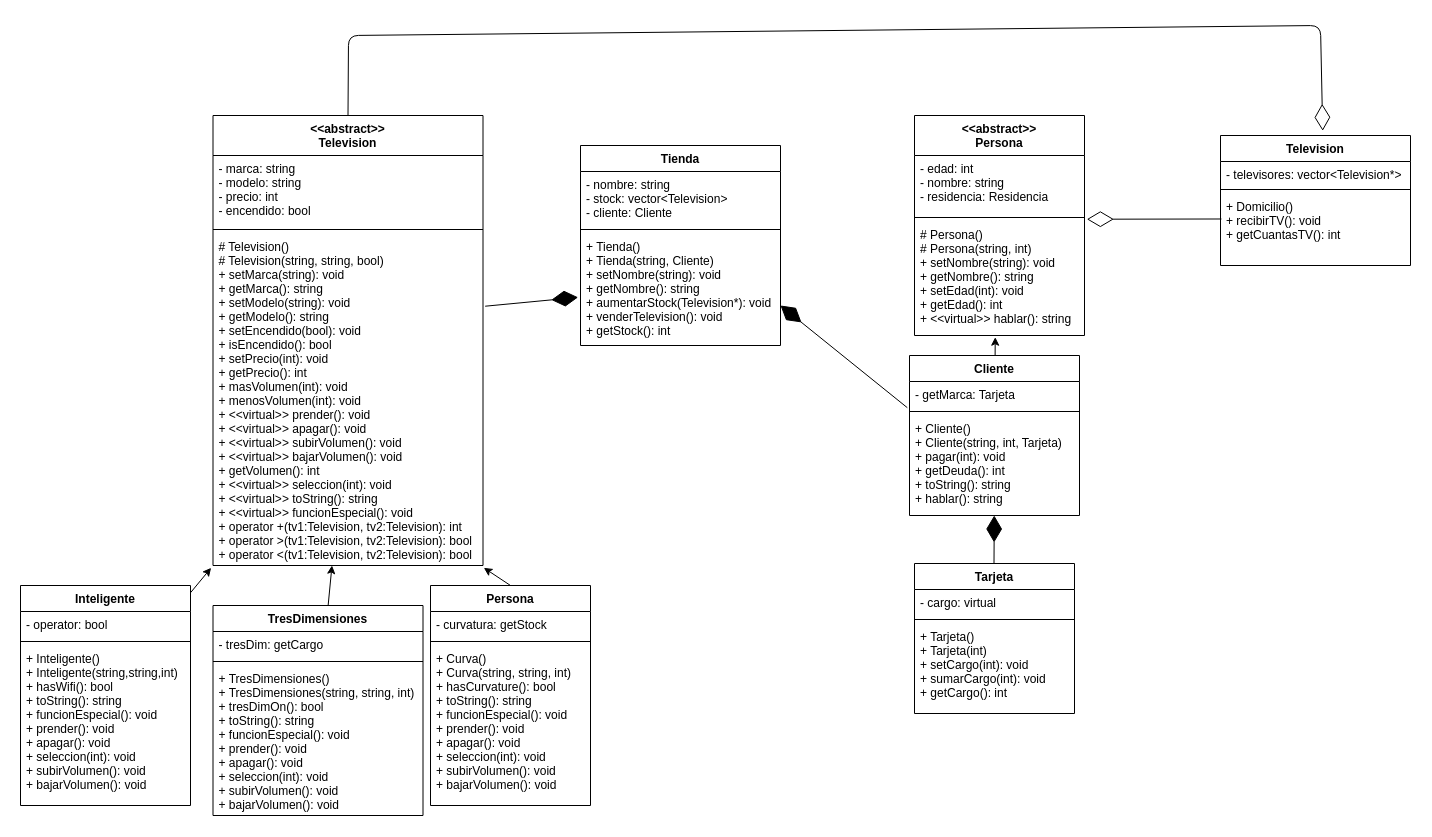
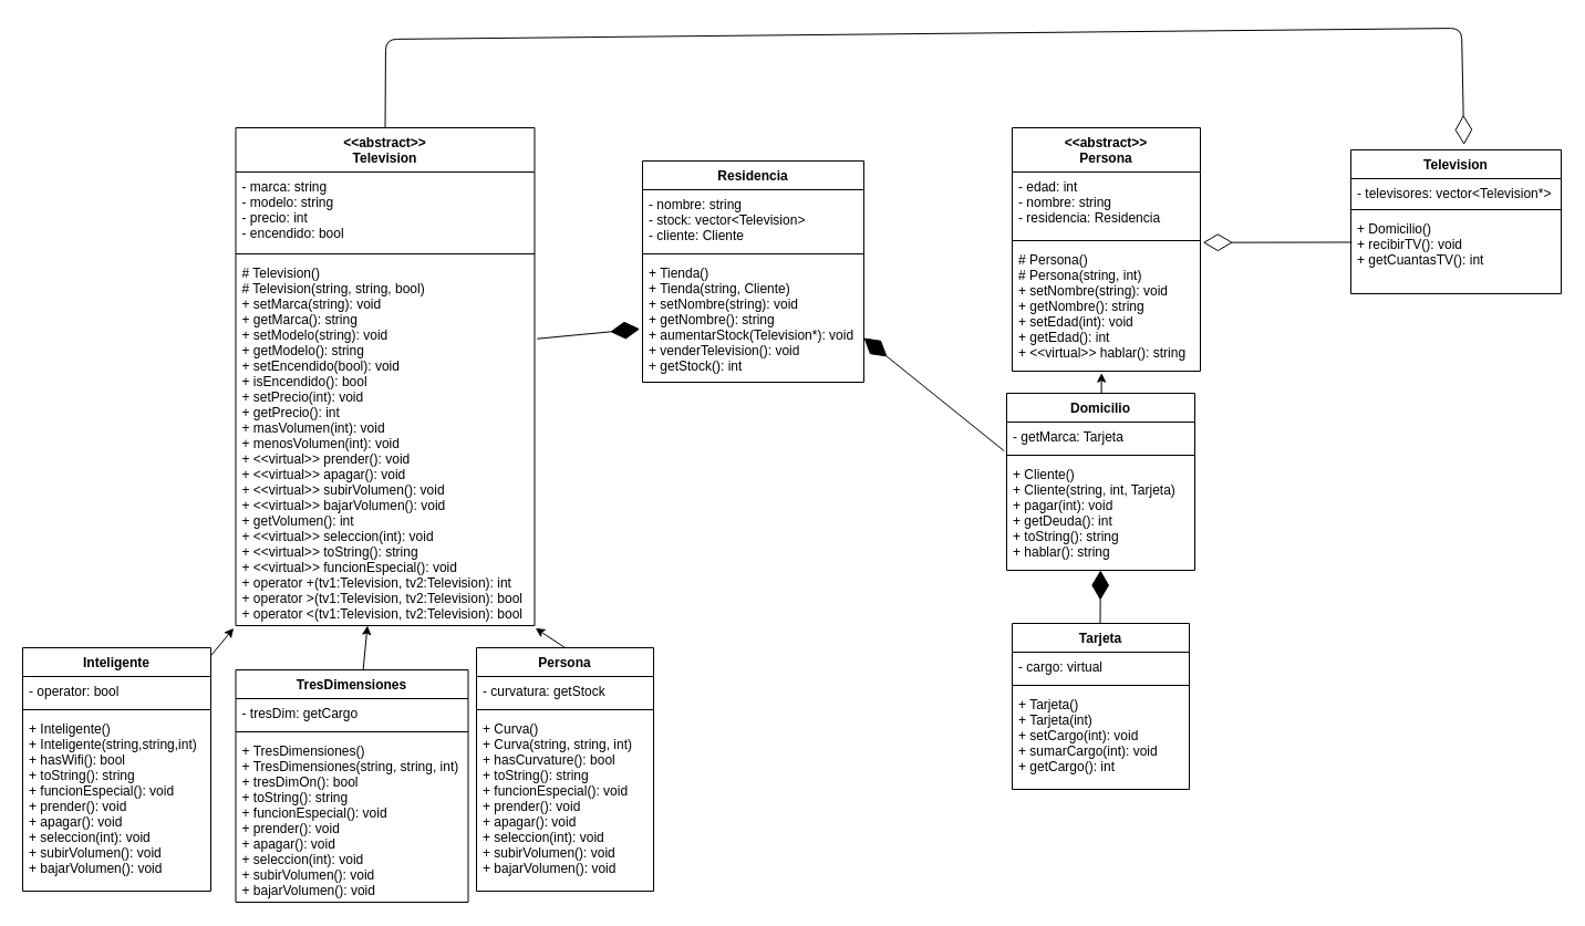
  <mxCell id="0" />
  <mxCell id="1" parent="0" />
- <mxCell id="2" value="Tienda" style="swimlane;fontStyle=1;align=center;verticalAlign=top;childLayout=stackLayout;horizontal=1;startSize=26;horizontalStack=0;resizeParent=1;resizeParentMax=0;resizeLast=0;collapsible=1;marginBottom=0;" parent="1" vertex="1"><mxGeometry x="580" y="140" width="200" height="200" as="geometry" /></mxCell>
+ <mxCell id="2" value="Residencia" style="swimlane;fontStyle=1;align=center;verticalAlign=top;childLayout=stackLayout;horizontal=1;startSize=26;horizontalStack=0;resizeParent=1;resizeParentMax=0;resizeLast=0;collapsible=1;marginBottom=0;" parent="1" vertex="1"><mxGeometry x="580" y="140" width="200" height="200" as="geometry" /></mxCell>
  <mxCell id="3" value="- nombre: string&#10;- stock: vector&lt;Television&gt;&#10;- cliente: Cliente" style="text;strokeColor=none;fillColor=none;align=left;verticalAlign=top;spacingLeft=4;spacingRight=4;overflow=hidden;rotatable=0;points=[[0,0.5],[1,0.5]];portConstraint=eastwest;" parent="2" vertex="1"><mxGeometry y="26" width="200" height="54" as="geometry" /></mxCell>
  <mxCell id="4" value="" style="line;strokeWidth=1;fillColor=none;align=left;verticalAlign=middle;spacingTop=-1;spacingLeft=3;spacingRight=3;rotatable=0;labelPosition=right;points=[];portConstraint=eastwest;strokeColor=inherit;" parent="2" vertex="1"><mxGeometry y="80" width="200" height="8" as="geometry" /></mxCell>
  <mxCell id="5" value="+ Tienda()&#10;+ Tienda(string, Cliente)&#10;+ setNombre(string): void&#10;+ getNombre(): string&#10;+ aumentarStock(Television*): void&#10;+ venderTelevision(): void&#10;+ getStock(): int" style="text;strokeColor=none;fillColor=none;align=left;verticalAlign=top;spacingLeft=4;spacingRight=4;overflow=hidden;rotatable=0;points=[[0,0.5],[1,0.5]];portConstraint=eastwest;" parent="2" vertex="1"><mxGeometry y="88" width="200" height="112" as="geometry" /></mxCell>
  <mxCell id="6" value="&lt;&lt;abstract&gt;&gt;&#10;Television" style="swimlane;fontStyle=1;align=center;verticalAlign=top;childLayout=stackLayout;horizontal=1;startSize=40;horizontalStack=0;resizeParent=1;resizeParentMax=0;resizeLast=0;collapsible=1;marginBottom=0;" parent="1" vertex="1"><mxGeometry x="212.5" y="110" width="270" height="450" as="geometry" /></mxCell>
  <mxCell id="7" value="- marca: string&#10;- modelo: string&#10;- precio: int&#10;- encendido: bool" style="text;strokeColor=none;fillColor=none;align=left;verticalAlign=top;spacingLeft=4;spacingRight=4;overflow=hidden;rotatable=0;points=[[0,0.5],[1,0.5]];portConstraint=eastwest;" parent="6" vertex="1"><mxGeometry y="40" width="270" height="70" as="geometry" /></mxCell>
  <mxCell id="8" value="" style="line;strokeWidth=1;fillColor=none;align=left;verticalAlign=middle;spacingTop=-1;spacingLeft=3;spacingRight=3;rotatable=0;labelPosition=right;points=[];portConstraint=eastwest;strokeColor=inherit;" parent="6" vertex="1"><mxGeometry y="110" width="270" height="8" as="geometry" /></mxCell>
  <mxCell id="9" value="# Television()&#10;# Television(string, string, bool)&#10;+ setMarca(string): void&#10;+ getMarca(): string&#10;+ setModelo(string): void&#10;+ getModelo(): string&#10;+ setEncendido(bool): void&#10;+ isEncendido(): bool&#10;+ setPrecio(int): void&#10;+ getPrecio(): int&#10;+ masVolumen(int): void&#10;+ menosVolumen(int): void&#10;+ &lt;&lt;virtual&gt;&gt; prender(): void&#10;+ &lt;&lt;virtual&gt;&gt; apagar(): void&#10;+ &lt;&lt;virtual&gt;&gt; subirVolumen(): void&#10;+ &lt;&lt;virtual&gt;&gt; bajarVolumen(): void&#10;+ getVolumen(): int&#10;+ &lt;&lt;virtual&gt;&gt; seleccion(int): void&#10;+ &lt;&lt;virtual&gt;&gt; toString(): string&#10;+ &lt;&lt;virtual&gt;&gt; funcionEspecial(): void&#10;+ operator +(tv1:Television, tv2:Television): int&#10;+ operator &gt;(tv1:Television, tv2:Television): bool&#10;+ operator &lt;(tv1:Television, tv2:Television): bool" style="text;strokeColor=none;fillColor=none;align=left;verticalAlign=top;spacingLeft=4;spacingRight=4;overflow=hidden;rotatable=0;points=[[0,0.5],[1,0.5]];portConstraint=eastwest;" parent="6" vertex="1"><mxGeometry y="118" width="270" height="332" as="geometry" /></mxCell>
  <mxCell id="10" value="" style="edgeStyle=none;html=1;entryX=-0.007;entryY=1.007;entryDx=0;entryDy=0;entryPerimeter=0;" parent="1" source="11" target="9" edge="1"><mxGeometry relative="1" as="geometry" /></mxCell>
  <mxCell id="11" value="Inteligente" style="swimlane;fontStyle=1;align=center;verticalAlign=top;childLayout=stackLayout;horizontal=1;startSize=26;horizontalStack=0;resizeParent=1;resizeParentMax=0;resizeLast=0;collapsible=1;marginBottom=0;" parent="1" vertex="1"><mxGeometry x="20" y="580" width="170" height="220" as="geometry" /></mxCell>
  <mxCell id="12" value="- operator: bool" style="text;strokeColor=none;fillColor=none;align=left;verticalAlign=top;spacingLeft=4;spacingRight=4;overflow=hidden;rotatable=0;points=[[0,0.5],[1,0.5]];portConstraint=eastwest;" parent="11" vertex="1"><mxGeometry y="26" width="170" height="26" as="geometry" /></mxCell>
  <mxCell id="13" value="" style="line;strokeWidth=1;fillColor=none;align=left;verticalAlign=middle;spacingTop=-1;spacingLeft=3;spacingRight=3;rotatable=0;labelPosition=right;points=[];portConstraint=eastwest;strokeColor=inherit;" parent="11" vertex="1"><mxGeometry y="52" width="170" height="8" as="geometry" /></mxCell>
  <mxCell id="14" value="+ Inteligente()&#10;+ Inteligente(string,string,int)&#10;+ hasWifi(): bool&#10;+ toString(): string&#10;+ funcionEspecial(): void&#10;+ prender(): void&#10;+ apagar(): void&#10;+ seleccion(int): void&#10;+ subirVolumen(): void&#10;+ bajarVolumen(): void&#10;&#10;" style="text;strokeColor=none;fillColor=none;align=left;verticalAlign=top;spacingLeft=4;spacingRight=4;overflow=hidden;rotatable=0;points=[[0,0.5],[1,0.5]];portConstraint=eastwest;" parent="11" vertex="1"><mxGeometry y="60" width="170" height="160" as="geometry" /></mxCell>
  <mxCell id="15" value="" style="edgeStyle=none;html=1;" parent="1" source="16" target="9" edge="1"><mxGeometry relative="1" as="geometry" /></mxCell>
  <mxCell id="16" value="TresDimensiones" style="swimlane;fontStyle=1;align=center;verticalAlign=top;childLayout=stackLayout;horizontal=1;startSize=26;horizontalStack=0;resizeParent=1;resizeParentMax=0;resizeLast=0;collapsible=1;marginBottom=0;" parent="1" vertex="1"><mxGeometry x="212.5" y="600" width="210" height="210" as="geometry" /></mxCell>
  <mxCell id="17" value="- tresDim: getCargo" style="text;strokeColor=none;fillColor=none;align=left;verticalAlign=top;spacingLeft=4;spacingRight=4;overflow=hidden;rotatable=0;points=[[0,0.5],[1,0.5]];portConstraint=eastwest;" parent="16" vertex="1"><mxGeometry y="26" width="210" height="26" as="geometry" /></mxCell>
  <mxCell id="18" value="" style="line;strokeWidth=1;fillColor=none;align=left;verticalAlign=middle;spacingTop=-1;spacingLeft=3;spacingRight=3;rotatable=0;labelPosition=right;points=[];portConstraint=eastwest;strokeColor=inherit;" parent="16" vertex="1"><mxGeometry y="52" width="210" height="8" as="geometry" /></mxCell>
  <mxCell id="19" value="+ TresDimensiones()&#10;+ TresDimensiones(string, string, int)&#10;+ tresDimOn(): bool&#10;+ toString(): string&#10;+ funcionEspecial(): void&#10;+ prender(): void&#10;+ apagar(): void&#10;+ seleccion(int): void&#10;+ subirVolumen(): void&#10;+ bajarVolumen(): void&#10;" style="text;strokeColor=none;fillColor=none;align=left;verticalAlign=top;spacingLeft=4;spacingRight=4;overflow=hidden;rotatable=0;points=[[0,0.5],[1,0.5]];portConstraint=eastwest;" parent="16" vertex="1"><mxGeometry y="60" width="210" height="150" as="geometry" /></mxCell>
  <mxCell id="20" value="&lt;&lt;abstract&gt;&gt;&#10;Persona" style="swimlane;fontStyle=1;align=center;verticalAlign=top;childLayout=stackLayout;horizontal=1;startSize=40;horizontalStack=0;resizeParent=1;resizeParentMax=0;resizeLast=0;collapsible=1;marginBottom=0;" parent="1" vertex="1"><mxGeometry x="914" y="110" width="170" height="220" as="geometry" /></mxCell>
  <mxCell id="21" value="- edad: int&#10;- nombre: string&#10;- residencia: Residencia" style="text;strokeColor=none;fillColor=none;align=left;verticalAlign=top;spacingLeft=4;spacingRight=4;overflow=hidden;rotatable=0;points=[[0,0.5],[1,0.5]];portConstraint=eastwest;" parent="20" vertex="1"><mxGeometry y="40" width="170" height="58" as="geometry" /></mxCell>
  <mxCell id="22" value="" style="line;strokeWidth=1;fillColor=none;align=left;verticalAlign=middle;spacingTop=-1;spacingLeft=3;spacingRight=3;rotatable=0;labelPosition=right;points=[];portConstraint=eastwest;strokeColor=inherit;" parent="20" vertex="1"><mxGeometry y="98" width="170" height="8" as="geometry" /></mxCell>
  <mxCell id="23" value="# Persona()&#10;# Persona(string, int)&#10;+ setNombre(string): void&#10;+ getNombre(): string&#10;+ setEdad(int): void&#10;+ getEdad(): int&#10;+ &lt;&lt;virtual&gt;&gt; hablar(): string" style="text;strokeColor=none;fillColor=none;align=left;verticalAlign=top;spacingLeft=4;spacingRight=4;overflow=hidden;rotatable=0;points=[[0,0.5],[1,0.5]];portConstraint=eastwest;" parent="20" vertex="1"><mxGeometry y="106" width="170" height="114" as="geometry" /></mxCell>
  <mxCell id="24" value="" style="edgeStyle=none;html=1;entryX=0.475;entryY=1.015;entryDx=0;entryDy=0;entryPerimeter=0;" parent="1" source="25" target="23" edge="1"><mxGeometry relative="1" as="geometry" /></mxCell>
- <mxCell id="25" value="Cliente" style="swimlane;fontStyle=1;align=center;verticalAlign=top;childLayout=stackLayout;horizontal=1;startSize=26;horizontalStack=0;resizeParent=1;resizeParentMax=0;resizeLast=0;collapsible=1;marginBottom=0;" parent="1" vertex="1"><mxGeometry x="909" y="350" width="170" height="160" as="geometry" /></mxCell>
+ <mxCell id="25" value="Domicilio" style="swimlane;fontStyle=1;align=center;verticalAlign=top;childLayout=stackLayout;horizontal=1;startSize=26;horizontalStack=0;resizeParent=1;resizeParentMax=0;resizeLast=0;collapsible=1;marginBottom=0;" parent="1" vertex="1"><mxGeometry x="909" y="350" width="170" height="160" as="geometry" /></mxCell>
  <mxCell id="26" value="- getMarca: Tarjeta" style="text;strokeColor=none;fillColor=none;align=left;verticalAlign=top;spacingLeft=4;spacingRight=4;overflow=hidden;rotatable=0;points=[[0,0.5],[1,0.5]];portConstraint=eastwest;" parent="25" vertex="1"><mxGeometry y="26" width="170" height="26" as="geometry" /></mxCell>
  <mxCell id="27" value="" style="line;strokeWidth=1;fillColor=none;align=left;verticalAlign=middle;spacingTop=-1;spacingLeft=3;spacingRight=3;rotatable=0;labelPosition=right;points=[];portConstraint=eastwest;strokeColor=inherit;" parent="25" vertex="1"><mxGeometry y="52" width="170" height="8" as="geometry" /></mxCell>
  <mxCell id="28" value="+ Cliente()&#10;+ Cliente(string, int, Tarjeta)&#10;+ pagar(int): void&#10;+ getDeuda(): int&#10;+ toString(): string&#10;+ hablar(): string" style="text;strokeColor=none;fillColor=none;align=left;verticalAlign=top;spacingLeft=4;spacingRight=4;overflow=hidden;rotatable=0;points=[[0,0.5],[1,0.5]];portConstraint=eastwest;" parent="25" vertex="1"><mxGeometry y="60" width="170" height="100" as="geometry" /></mxCell>
  <mxCell id="29" value="Tarjeta" style="swimlane;fontStyle=1;align=center;verticalAlign=top;childLayout=stackLayout;horizontal=1;startSize=26;horizontalStack=0;resizeParent=1;resizeParentMax=0;resizeLast=0;collapsible=1;marginBottom=0;" parent="1" vertex="1"><mxGeometry x="914" y="558" width="160" height="150" as="geometry" /></mxCell>
  <mxCell id="30" value="- cargo: virtual" style="text;strokeColor=none;fillColor=none;align=left;verticalAlign=top;spacingLeft=4;spacingRight=4;overflow=hidden;rotatable=0;points=[[0,0.5],[1,0.5]];portConstraint=eastwest;" parent="29" vertex="1"><mxGeometry y="26" width="160" height="26" as="geometry" /></mxCell>
  <mxCell id="31" value="" style="line;strokeWidth=1;fillColor=none;align=left;verticalAlign=middle;spacingTop=-1;spacingLeft=3;spacingRight=3;rotatable=0;labelPosition=right;points=[];portConstraint=eastwest;strokeColor=inherit;" parent="29" vertex="1"><mxGeometry y="52" width="160" height="8" as="geometry" /></mxCell>
  <mxCell id="32" value="+ Tarjeta()&#10;+ Tarjeta(int)&#10;+ setCargo(int): void&#10;+ sumarCargo(int): void&#10;+ getCargo(): int" style="text;strokeColor=none;fillColor=none;align=left;verticalAlign=top;spacingLeft=4;spacingRight=4;overflow=hidden;rotatable=0;points=[[0,0.5],[1,0.5]];portConstraint=eastwest;" parent="29" vertex="1"><mxGeometry y="60" width="160" height="90" as="geometry" /></mxCell>
  <mxCell id="33" value="" style="endArrow=diamondThin;endFill=1;endSize=24;html=1;" parent="1" target="28" edge="1"><mxGeometry width="160" relative="1" as="geometry"><mxPoint x="993.5" y="558" as="sourcePoint" /><mxPoint x="993.5" y="508" as="targetPoint" /></mxGeometry></mxCell>
  <mxCell id="34" value="" style="endArrow=diamondThin;endFill=1;endSize=24;html=1;exitX=-0.013;exitY=1.006;exitDx=0;exitDy=0;exitPerimeter=0;" parent="1" source="26" edge="1"><mxGeometry width="160" relative="1" as="geometry"><mxPoint x="700" y="290" as="sourcePoint" /><mxPoint x="780" y="300" as="targetPoint" /></mxGeometry></mxCell>
  <mxCell id="35" value="Television" style="swimlane;fontStyle=1;align=center;verticalAlign=top;childLayout=stackLayout;horizontal=1;startSize=26;horizontalStack=0;resizeParent=1;resizeParentMax=0;resizeLast=0;collapsible=1;marginBottom=0;" parent="1" vertex="1"><mxGeometry x="1220" y="130" width="190" height="130" as="geometry" /></mxCell>
  <mxCell id="36" value="- televisores: vector&lt;Television*&gt;" style="text;strokeColor=none;fillColor=none;align=left;verticalAlign=top;spacingLeft=4;spacingRight=4;overflow=hidden;rotatable=0;points=[[0,0.5],[1,0.5]];portConstraint=eastwest;" parent="35" vertex="1"><mxGeometry y="26" width="190" height="24" as="geometry" /></mxCell>
  <mxCell id="37" value="" style="line;strokeWidth=1;fillColor=none;align=left;verticalAlign=middle;spacingTop=-1;spacingLeft=3;spacingRight=3;rotatable=0;labelPosition=right;points=[];portConstraint=eastwest;strokeColor=inherit;" parent="35" vertex="1"><mxGeometry y="50" width="190" height="8" as="geometry" /></mxCell>
  <mxCell id="38" value="+ Domicilio()&#10;+ recibirTV(): void&#10;+ getCuantasTV(): int&#10;" style="text;strokeColor=none;fillColor=none;align=left;verticalAlign=top;spacingLeft=4;spacingRight=4;overflow=hidden;rotatable=0;points=[[0,0.5],[1,0.5]];portConstraint=eastwest;" parent="35" vertex="1"><mxGeometry y="58" width="190" height="72" as="geometry" /></mxCell>
  <mxCell id="39" value="" style="endArrow=diamondThin;endFill=0;endSize=24;html=1;exitX=0.5;exitY=0;exitDx=0;exitDy=0;entryX=0.538;entryY=-0.036;entryDx=0;entryDy=0;entryPerimeter=0;" parent="1" source="6" target="35" edge="1"><mxGeometry width="160" relative="1" as="geometry"><mxPoint x="240" y="150" as="sourcePoint" /><mxPoint x="1380" y="20" as="targetPoint" /><Array as="points"><mxPoint x="348" y="30" /><mxPoint x="1320" y="20" /></Array></mxGeometry></mxCell>
  <mxCell id="40" style="edgeStyle=none;html=1;exitX=0.5;exitY=0;exitDx=0;exitDy=0;entryX=1.003;entryY=1.007;entryDx=0;entryDy=0;entryPerimeter=0;" parent="1" source="41" target="9" edge="1"><mxGeometry relative="1" as="geometry" /></mxCell>
  <mxCell id="41" value="Persona" style="swimlane;fontStyle=1;align=center;verticalAlign=top;childLayout=stackLayout;horizontal=1;startSize=26;horizontalStack=0;resizeParent=1;resizeParentMax=0;resizeLast=0;collapsible=1;marginBottom=0;" parent="1" vertex="1"><mxGeometry x="430" y="580" width="160" height="220" as="geometry" /></mxCell>
  <mxCell id="42" value="- curvatura: getStock" style="text;strokeColor=none;fillColor=none;align=left;verticalAlign=top;spacingLeft=4;spacingRight=4;overflow=hidden;rotatable=0;points=[[0,0.5],[1,0.5]];portConstraint=eastwest;" parent="41" vertex="1"><mxGeometry y="26" width="160" height="26" as="geometry" /></mxCell>
  <mxCell id="43" value="" style="line;strokeWidth=1;fillColor=none;align=left;verticalAlign=middle;spacingTop=-1;spacingLeft=3;spacingRight=3;rotatable=0;labelPosition=right;points=[];portConstraint=eastwest;strokeColor=inherit;" parent="41" vertex="1"><mxGeometry y="52" width="160" height="8" as="geometry" /></mxCell>
  <mxCell id="44" value="+ Curva()&#10;+ Curva(string, string, int)&#10;+ hasCurvature(): bool&#10;+ toString(): string&#10;+ funcionEspecial(): void&#10;+ prender(): void&#10;+ apagar(): void&#10;+ seleccion(int): void&#10;+ subirVolumen(): void&#10;+ bajarVolumen(): void" style="text;strokeColor=none;fillColor=none;align=left;verticalAlign=top;spacingLeft=4;spacingRight=4;overflow=hidden;rotatable=0;points=[[0,0.5],[1,0.5]];portConstraint=eastwest;" parent="41" vertex="1"><mxGeometry y="60" width="160" height="160" as="geometry" /></mxCell>
  <mxCell id="45" value="" style="endArrow=diamondThin;endFill=0;endSize=24;html=1;entryX=1.014;entryY=-0.02;entryDx=0;entryDy=0;entryPerimeter=0;exitX=0.005;exitY=0.354;exitDx=0;exitDy=0;exitPerimeter=0;" parent="1" source="38" target="23" edge="1"><mxGeometry width="160" relative="1" as="geometry"><mxPoint x="1220" y="200" as="sourcePoint" /><mxPoint x="1110" y="200" as="targetPoint" /></mxGeometry></mxCell>
  <mxCell id="46" value="" style="endArrow=diamondThin;endFill=1;endSize=24;html=1;entryX=-0.012;entryY=0.57;entryDx=0;entryDy=0;entryPerimeter=0;exitX=1.008;exitY=0.219;exitDx=0;exitDy=0;exitPerimeter=0;" parent="1" source="9" target="5" edge="1"><mxGeometry width="160" relative="1" as="geometry"><mxPoint x="440" y="290" as="sourcePoint" /><mxPoint x="570" y="290" as="targetPoint" /></mxGeometry></mxCell>
